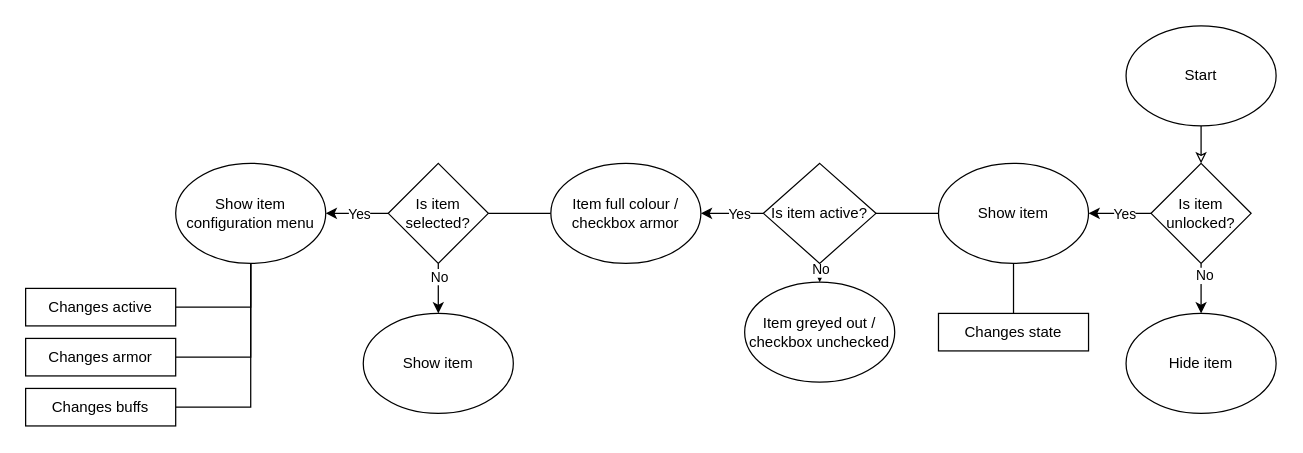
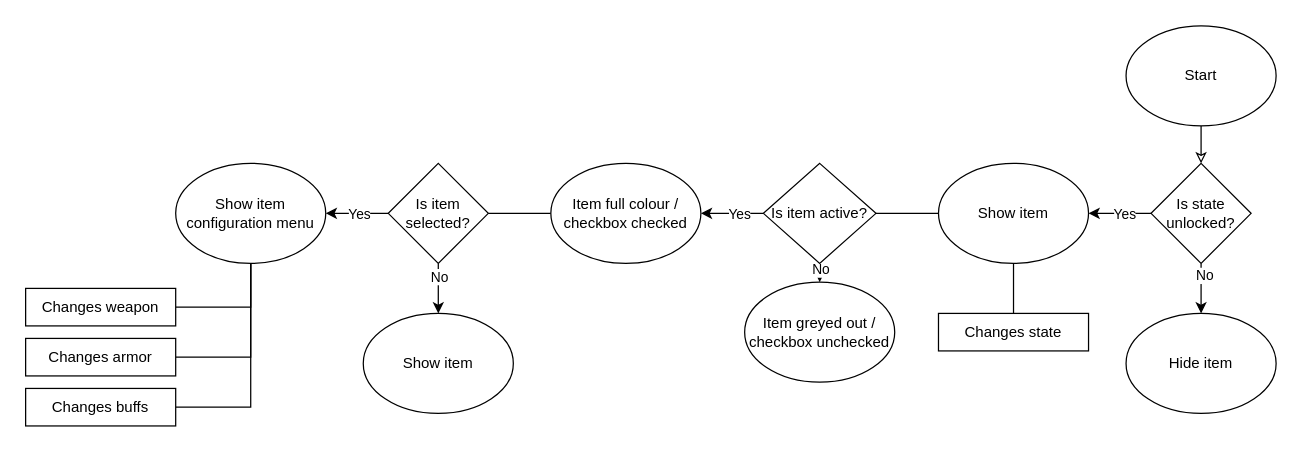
  <mxCell id="0" />
  <mxCell id="1" parent="0" />
  <mxCell id="2" style="edgeStyle=orthogonalEdgeStyle;rounded=0;orthogonalLoop=1;jettySize=auto;html=1;exitX=0.5;exitY=1;exitDx=0;exitDy=0;entryX=0.5;entryY=0;entryDx=0;entryDy=0;endArrow=classic;endFill=0;" edge="1" parent="1" source="3" target="8"><mxGeometry relative="1" as="geometry" /></mxCell>
  <mxCell id="3" value="Start" style="ellipse;whiteSpace=wrap;html=1;" vertex="1" parent="1"><mxGeometry x="900" y="20" width="120" height="80" as="geometry" /></mxCell>
  <mxCell id="4" style="edgeStyle=orthogonalEdgeStyle;rounded=0;orthogonalLoop=1;jettySize=auto;html=1;exitX=0.5;exitY=1;exitDx=0;exitDy=0;entryX=0.5;entryY=0;entryDx=0;entryDy=0;endArrow=classic;endFill=1;" edge="1" parent="1" source="8" target="9"><mxGeometry relative="1" as="geometry" /></mxCell>
  <mxCell id="5" value="No&lt;br&gt;" style="edgeLabel;html=1;align=center;verticalAlign=middle;resizable=0;points=[];" vertex="1" connectable="0" parent="4"><mxGeometry x="-0.552" y="2" relative="1" as="geometry"><mxPoint as="offset" /></mxGeometry></mxCell>
  <mxCell id="6" style="edgeStyle=orthogonalEdgeStyle;rounded=0;orthogonalLoop=1;jettySize=auto;html=1;exitX=0;exitY=0.5;exitDx=0;exitDy=0;endArrow=classic;endFill=1;entryX=1;entryY=0.5;entryDx=0;entryDy=0;" edge="1" parent="1" source="8" target="12"><mxGeometry relative="1" as="geometry"><mxPoint x="880" y="170" as="targetPoint" /></mxGeometry></mxCell>
  <mxCell id="7" value="Yes" style="edgeLabel;html=1;align=center;verticalAlign=middle;resizable=0;points=[];" vertex="1" connectable="0" parent="6"><mxGeometry x="-0.606" y="2" relative="1" as="geometry"><mxPoint x="-12" y="-2" as="offset" /></mxGeometry></mxCell>
- <mxCell id="8" value="Is item unlocked?" style="rhombus;whiteSpace=wrap;html=1;" vertex="1" parent="1"><mxGeometry x="920" y="130" width="80" height="80" as="geometry" /></mxCell>
+ <mxCell id="8" value="Is state unlocked?" style="rhombus;whiteSpace=wrap;html=1;" vertex="1" parent="1"><mxGeometry x="920" y="130" width="80" height="80" as="geometry" /></mxCell>
  <mxCell id="9" value="Hide item" style="ellipse;whiteSpace=wrap;html=1;" vertex="1" parent="1"><mxGeometry x="900" y="250" width="120" height="80" as="geometry" /></mxCell>
  <mxCell id="10" style="edgeStyle=orthogonalEdgeStyle;rounded=0;orthogonalLoop=1;jettySize=auto;html=1;exitX=0;exitY=0.5;exitDx=0;exitDy=0;entryX=1;entryY=0.5;entryDx=0;entryDy=0;endArrow=none;endFill=0;" edge="1" parent="1" source="12" target="17"><mxGeometry relative="1" as="geometry" /></mxCell>
  <mxCell id="11" style="edgeStyle=orthogonalEdgeStyle;rounded=0;orthogonalLoop=1;jettySize=auto;html=1;exitX=0.5;exitY=1;exitDx=0;exitDy=0;endArrow=none;endFill=0;" edge="1" parent="1" source="12" target="33"><mxGeometry relative="1" as="geometry" /></mxCell>
  <mxCell id="12" value="Show item" style="ellipse;whiteSpace=wrap;html=1;" vertex="1" parent="1"><mxGeometry x="750" y="130" width="120" height="80" as="geometry" /></mxCell>
  <mxCell id="13" style="edgeStyle=orthogonalEdgeStyle;rounded=0;orthogonalLoop=1;jettySize=auto;html=1;exitX=0.5;exitY=1;exitDx=0;exitDy=0;entryX=0.5;entryY=0;entryDx=0;entryDy=0;endArrow=classic;endFill=1;" edge="1" parent="1" source="17" target="27"><mxGeometry relative="1" as="geometry" /></mxCell>
  <mxCell id="14" value="No" style="edgeLabel;html=1;align=center;verticalAlign=middle;resizable=0;points=[];" vertex="1" connectable="0" parent="13"><mxGeometry x="-0.493" relative="1" as="geometry"><mxPoint as="offset" /></mxGeometry></mxCell>
  <mxCell id="15" style="edgeStyle=orthogonalEdgeStyle;rounded=0;orthogonalLoop=1;jettySize=auto;html=1;exitX=0;exitY=0.5;exitDx=0;exitDy=0;entryX=1;entryY=0.5;entryDx=0;entryDy=0;endArrow=classic;endFill=1;" edge="1" parent="1" source="17" target="29"><mxGeometry relative="1" as="geometry" /></mxCell>
  <mxCell id="16" value="Yes" style="edgeLabel;html=1;align=center;verticalAlign=middle;resizable=0;points=[];" vertex="1" connectable="0" parent="15"><mxGeometry x="-0.024" relative="1" as="geometry"><mxPoint x="4" as="offset" /></mxGeometry></mxCell>
  <mxCell id="17" value="Is item active?" style="rhombus;whiteSpace=wrap;html=1;" vertex="1" parent="1"><mxGeometry x="610" y="130" width="90" height="80" as="geometry" /></mxCell>
  <mxCell id="18" style="edgeStyle=orthogonalEdgeStyle;rounded=0;orthogonalLoop=1;jettySize=auto;html=1;exitX=0;exitY=0.5;exitDx=0;exitDy=0;entryX=1;entryY=0.5;entryDx=0;entryDy=0;endArrow=classic;endFill=1;" edge="1" parent="1" source="22" target="26"><mxGeometry relative="1" as="geometry" /></mxCell>
  <mxCell id="19" value="Yes" style="edgeLabel;html=1;align=center;verticalAlign=middle;resizable=0;points=[];" vertex="1" connectable="0" parent="18"><mxGeometry x="-0.068" y="3" relative="1" as="geometry"><mxPoint x="-1" y="-3" as="offset" /></mxGeometry></mxCell>
  <mxCell id="20" style="edgeStyle=orthogonalEdgeStyle;rounded=0;orthogonalLoop=1;jettySize=auto;html=1;exitX=0.5;exitY=1;exitDx=0;exitDy=0;entryX=0.5;entryY=0;entryDx=0;entryDy=0;endArrow=classic;endFill=1;" edge="1" parent="1" source="22" target="34"><mxGeometry relative="1" as="geometry" /></mxCell>
  <mxCell id="21" value="No" style="edgeLabel;html=1;align=center;verticalAlign=middle;resizable=0;points=[];" vertex="1" connectable="0" parent="20"><mxGeometry x="-0.141" y="-1" relative="1" as="geometry"><mxPoint x="1" y="-7" as="offset" /></mxGeometry></mxCell>
  <mxCell id="22" value="Is item selected?" style="rhombus;whiteSpace=wrap;html=1;" vertex="1" parent="1"><mxGeometry x="310" y="130" width="80" height="80" as="geometry" /></mxCell>
  <mxCell id="23" style="edgeStyle=orthogonalEdgeStyle;rounded=0;orthogonalLoop=1;jettySize=auto;html=1;exitX=0.5;exitY=1;exitDx=0;exitDy=0;entryX=1;entryY=0.5;entryDx=0;entryDy=0;endArrow=none;endFill=0;" edge="1" parent="1" source="26" target="30"><mxGeometry relative="1" as="geometry" /></mxCell>
  <mxCell id="24" style="edgeStyle=orthogonalEdgeStyle;rounded=0;orthogonalLoop=1;jettySize=auto;html=1;exitX=0.5;exitY=1;exitDx=0;exitDy=0;entryX=1;entryY=0.5;entryDx=0;entryDy=0;endArrow=none;endFill=0;" edge="1" parent="1" source="26" target="31"><mxGeometry relative="1" as="geometry" /></mxCell>
  <mxCell id="25" style="edgeStyle=orthogonalEdgeStyle;rounded=0;orthogonalLoop=1;jettySize=auto;html=1;exitX=0.5;exitY=1;exitDx=0;exitDy=0;entryX=1;entryY=0.5;entryDx=0;entryDy=0;endArrow=none;endFill=0;" edge="1" parent="1" source="26" target="32"><mxGeometry relative="1" as="geometry" /></mxCell>
  <mxCell id="26" value="Show item configuration menu" style="ellipse;whiteSpace=wrap;html=1;" vertex="1" parent="1"><mxGeometry x="140" y="130" width="120" height="80" as="geometry" /></mxCell>
  <mxCell id="27" value="Item greyed out / checkbox unchecked" style="ellipse;whiteSpace=wrap;html=1;" vertex="1" parent="1"><mxGeometry x="595" y="225" width="120" height="80" as="geometry" /></mxCell>
  <mxCell id="28" style="edgeStyle=orthogonalEdgeStyle;rounded=0;orthogonalLoop=1;jettySize=auto;html=1;exitX=0;exitY=0.5;exitDx=0;exitDy=0;entryX=1;entryY=0.5;entryDx=0;entryDy=0;endArrow=none;endFill=0;" edge="1" parent="1" source="29" target="22"><mxGeometry relative="1" as="geometry" /></mxCell>
- <mxCell id="29" value="Item full colour / checkbox armor" style="ellipse;whiteSpace=wrap;html=1;" vertex="1" parent="1"><mxGeometry x="440" y="130" width="120" height="80" as="geometry" /></mxCell>
- <mxCell id="30" value="Changes active" style="rounded=0;whiteSpace=wrap;html=1;" vertex="1" parent="1"><mxGeometry x="20" y="230" width="120" height="30" as="geometry" /></mxCell>
+ <mxCell id="29" value="Item full colour / checkbox checked" style="ellipse;whiteSpace=wrap;html=1;" vertex="1" parent="1"><mxGeometry x="440" y="130" width="120" height="80" as="geometry" /></mxCell>
+ <mxCell id="30" value="Changes weapon" style="rounded=0;whiteSpace=wrap;html=1;" vertex="1" parent="1"><mxGeometry x="20" y="230" width="120" height="30" as="geometry" /></mxCell>
  <mxCell id="31" value="Changes armor" style="rounded=0;whiteSpace=wrap;html=1;" vertex="1" parent="1"><mxGeometry x="20" y="270" width="120" height="30" as="geometry" /></mxCell>
  <mxCell id="32" value="Changes buffs" style="rounded=0;whiteSpace=wrap;html=1;" vertex="1" parent="1"><mxGeometry x="20" y="310" width="120" height="30" as="geometry" /></mxCell>
  <mxCell id="33" value="Changes state" style="rounded=0;whiteSpace=wrap;html=1;" vertex="1" parent="1"><mxGeometry x="750" y="250" width="120" height="30" as="geometry" /></mxCell>
  <mxCell id="34" value="Show item" style="ellipse;whiteSpace=wrap;html=1;" vertex="1" parent="1"><mxGeometry x="290" y="250" width="120" height="80" as="geometry" /></mxCell>
